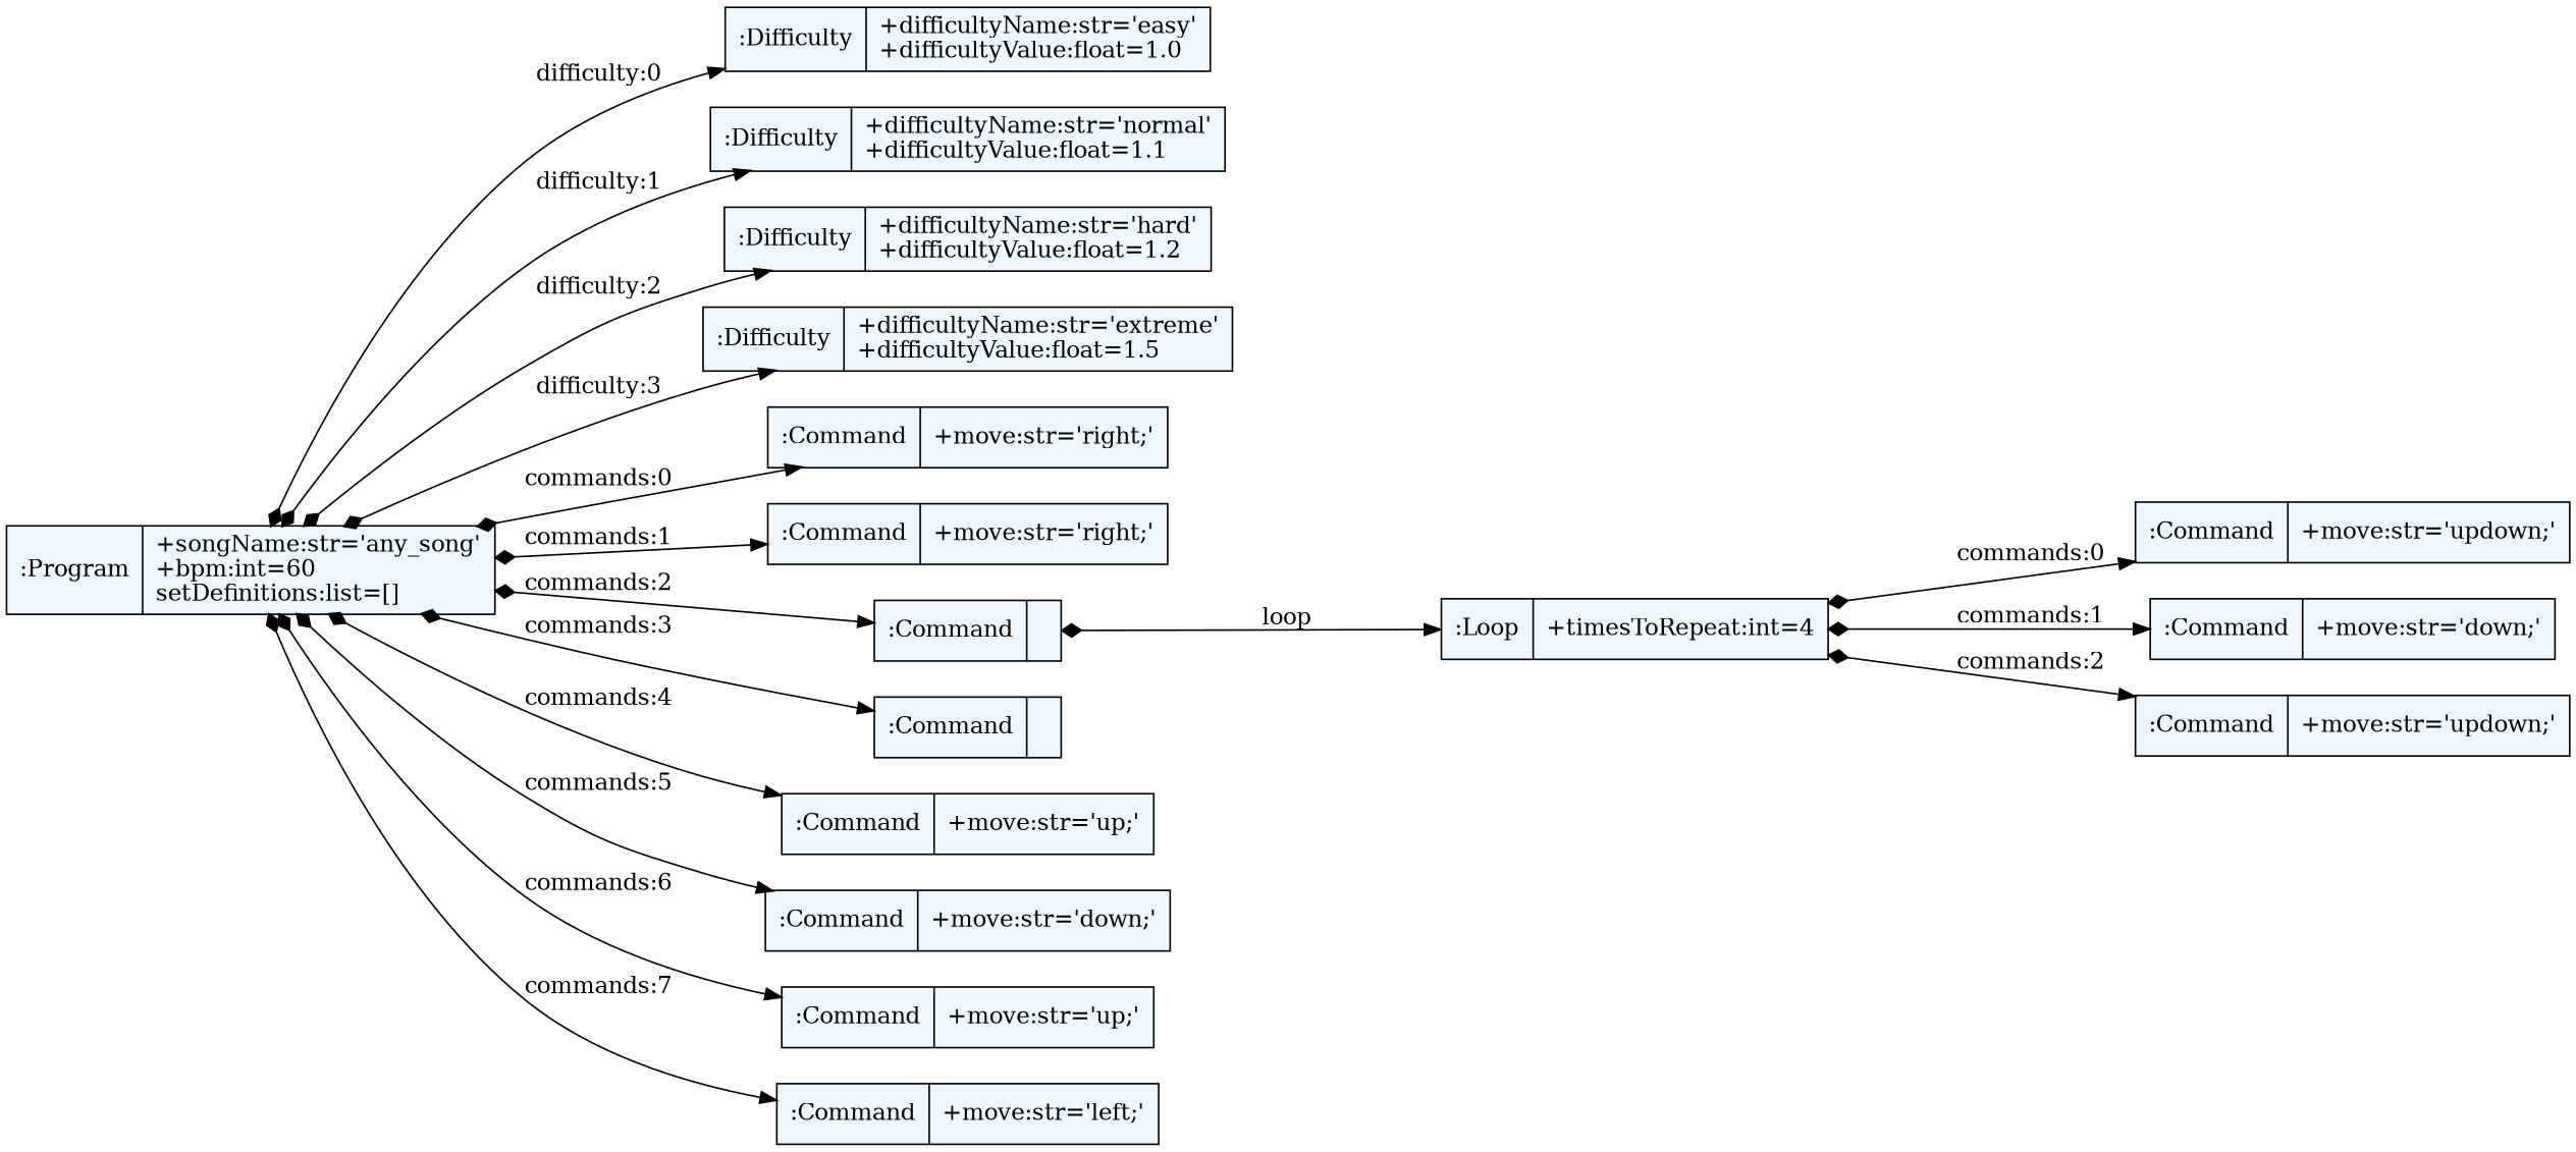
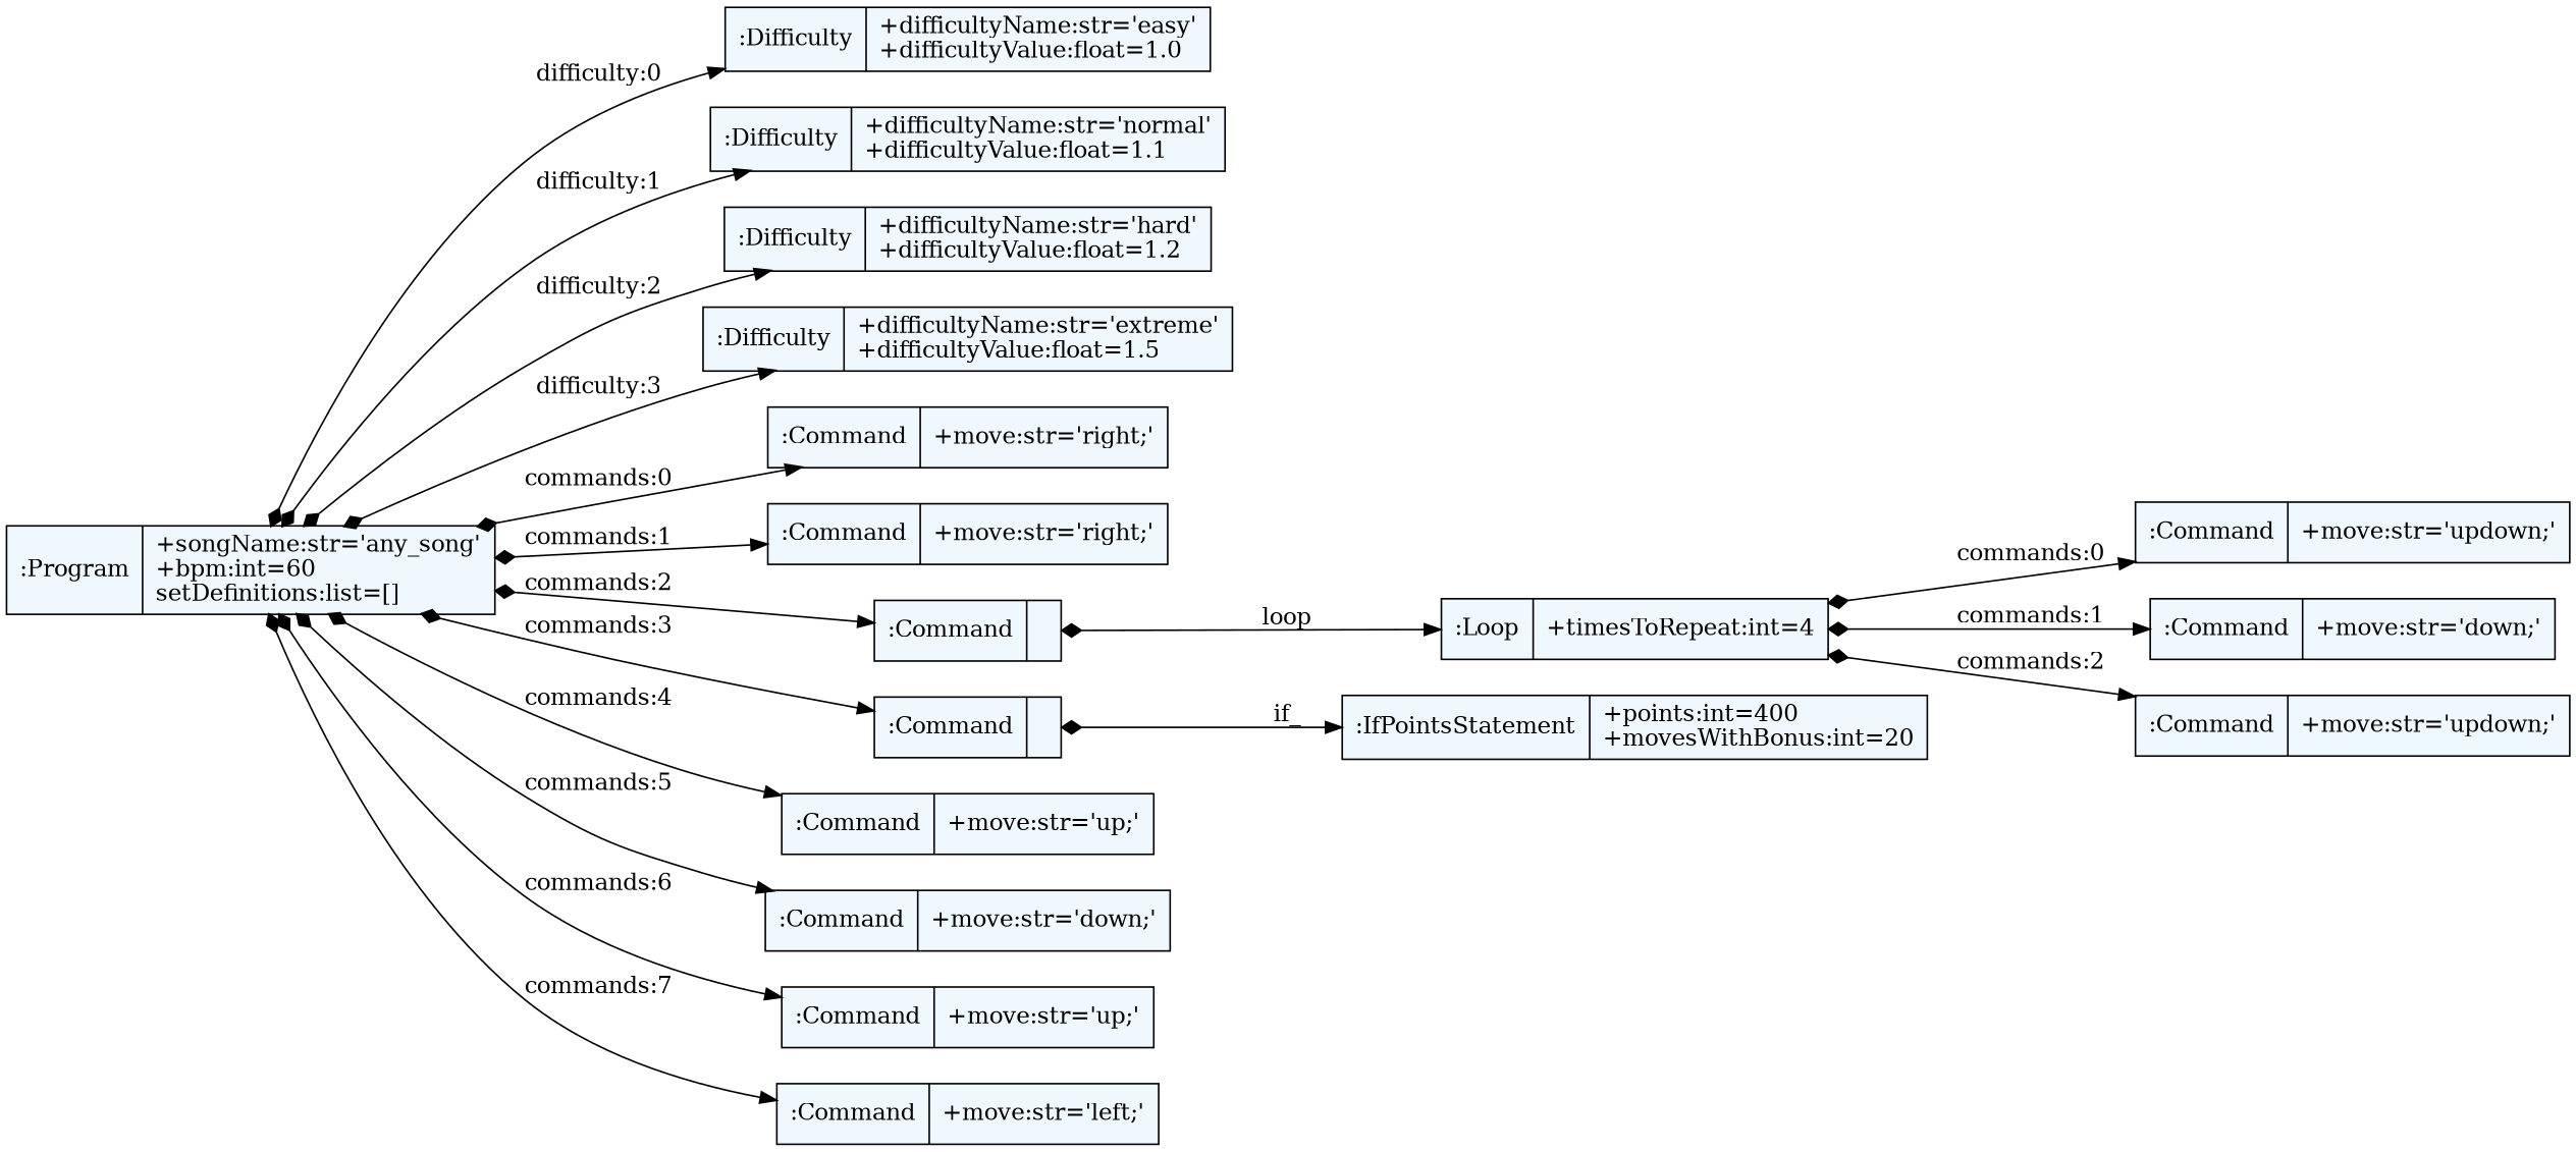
  digraph {
    fontname="Bitstream Vera Sans"
    fontsize=8
    nodesep=0.3
    rankdir=LR
    node [fillcolor=aliceblue shape=record style=filled]
    edge [arrowtail=diamond dir=both]
    n1 [label="{:Program|+songName:str='any_song'\l+bpm:int=60\lsetDefinitions:list=[]\l}"]
    n2 [label="{:Difficulty|+difficultyName:str='easy'\l+difficultyValue:float=1.0\l}"]
    n3 [label="{:Difficulty|+difficultyName:str='normal'\l+difficultyValue:float=1.1\l}"]
    n4 [label="{:Difficulty|+difficultyName:str='hard'\l+difficultyValue:float=1.2\l}"]
    n5 [label="{:Difficulty|+difficultyName:str='extreme'\l+difficultyValue:float=1.5\l}"]
    n6 [label="{:Command|+move:str='right;'\l}"]
    n7 [label="{:Command|+move:str='right;'\l}"]
    n8 [label="{:Command|}"]
    n9 [label="{:Command|}"]
    n10 [label="{:Command|+move:str='up;'\l}"]
    n11 [label="{:Command|+move:str='down;'\l}"]
    n12 [label="{:Command|+move:str='up;'\l}"]
    n13 [label="{:Command|+move:str='left;'\l}"]
    n14 [label="{:Loop|+timesToRepeat:int=4\l}"]
    n15 [label="{:Command|+move:str='updown;'\l}"]
    n16 [label="{:Command|+move:str='down;'\l}"]
    n17 [label="{:Command|+move:str='updown;'\l}"]
+   n18 [label="{:IfPointsStatement|+points:int=400\l+movesWithBonus:int=20\l}"]
    n1 -> n2 [label="difficulty:0"]
    n1 -> n3 [label="difficulty:1"]
    n1 -> n4 [label="difficulty:2"]
    n1 -> n5 [label="difficulty:3"]
    n1 -> n6 [label="commands:0"]
    n1 -> n7 [label="commands:1"]
    n1 -> n8 [label="commands:2"]
    n1 -> n9 [label="commands:3"]
    n1 -> n10 [label="commands:4"]
    n1 -> n11 [label="commands:5"]
    n1 -> n12 [label="commands:6"]
    n1 -> n13 [label="commands:7"]
    n8 -> n14 [label=loop]
+   n9 -> n18 [label=if_]
    n14 -> n15 [label="commands:0"]
    n14 -> n16 [label="commands:1"]
    n14 -> n17 [label="commands:2"]
  }
